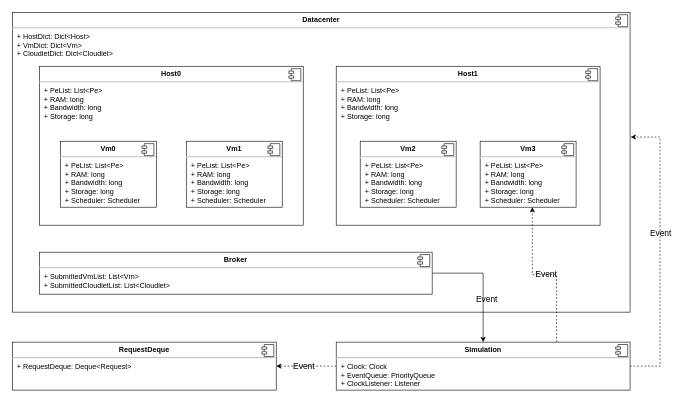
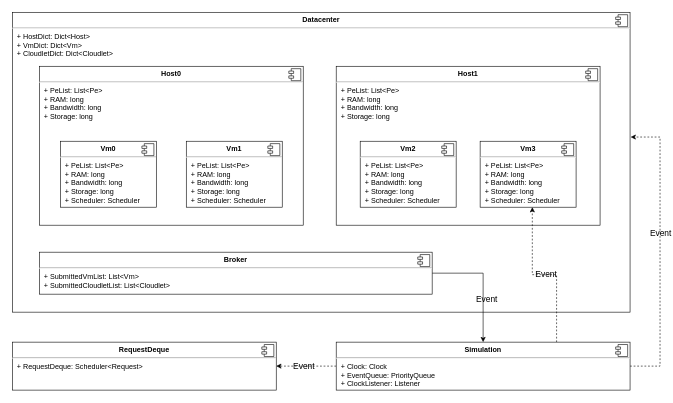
  <mxCell id="0" />
  <mxCell id="1" parent="0" />
  <mxCell id="2" value="&lt;p style=&quot;margin:0px;margin-top:6px;text-align:center;&quot;&gt;&lt;b&gt;Datacenter&lt;/b&gt;&lt;/p&gt;&lt;hr&gt;&lt;p style=&quot;margin:0px;margin-left:8px;&quot;&gt;+ HostDict: Dict&amp;lt;Host&amp;gt;&lt;br&gt;+ VmDict: Dict&amp;lt;Vm&amp;gt;&lt;/p&gt;&lt;p style=&quot;margin:0px;margin-left:8px;&quot;&gt;+ CloudletDict: Dict&amp;lt;Cloudlet&amp;gt;&lt;/p&gt;&lt;p style=&quot;margin:0px;margin-left:8px;&quot;&gt;&lt;br&gt;&lt;/p&gt;" style="align=left;overflow=fill;html=1;dropTarget=0;whiteSpace=wrap;labelBackgroundColor=none;rounded=0;" vertex="1" parent="1"><mxGeometry x="20" y="20" width="1030" height="500" as="geometry" /></mxCell>
  <mxCell id="3" value="" style="shape=component;jettyWidth=8;jettyHeight=4;labelBackgroundColor=none;rounded=0;" vertex="1" parent="2"><mxGeometry x="1" width="20" height="20" relative="1" as="geometry"><mxPoint x="-24" y="4" as="offset" /></mxGeometry></mxCell>
  <mxCell id="4" value="&lt;p style=&quot;margin:0px;margin-top:6px;text-align:center;&quot;&gt;&lt;b&gt;Host0&lt;/b&gt;&lt;/p&gt;&lt;hr&gt;&lt;p style=&quot;margin:0px;margin-left:8px;&quot;&gt;+ PeList: List&amp;lt;Pe&amp;gt;&lt;br&gt;+ RAM: long&lt;/p&gt;&lt;p style=&quot;margin:0px;margin-left:8px;&quot;&gt;+ Bandwidth: long&lt;/p&gt;&lt;p style=&quot;margin:0px;margin-left:8px;&quot;&gt;+ Storage: long&lt;/p&gt;" style="align=left;overflow=fill;html=1;dropTarget=0;whiteSpace=wrap;labelBackgroundColor=none;rounded=0;" parent="1" vertex="1"><mxGeometry x="65" y="110" width="440" height="265" as="geometry" /></mxCell>
  <mxCell id="5" value="" style="shape=component;jettyWidth=8;jettyHeight=4;labelBackgroundColor=none;rounded=0;" parent="4" vertex="1"><mxGeometry x="1" width="20" height="20" relative="1" as="geometry"><mxPoint x="-24" y="4" as="offset" /></mxGeometry></mxCell>
  <mxCell id="6" value="&lt;p style=&quot;margin:0px;margin-top:6px;text-align:center;&quot;&gt;&lt;b&gt;Vm0&lt;/b&gt;&lt;/p&gt;&lt;hr&gt;&lt;p style=&quot;margin:0px;margin-left:8px;&quot;&gt;+ PeList: List&amp;lt;Pe&amp;gt;&lt;br&gt;+ RAM: long&lt;/p&gt;&lt;p style=&quot;margin:0px;margin-left:8px;&quot;&gt;+ Bandwidth: long&lt;/p&gt;&lt;p style=&quot;margin:0px;margin-left:8px;&quot;&gt;+ Storage: long&lt;/p&gt;&lt;p style=&quot;margin:0px;margin-left:8px;&quot;&gt;+ Scheduler: Scheduler&lt;/p&gt;" style="align=left;overflow=fill;html=1;dropTarget=0;whiteSpace=wrap;labelBackgroundColor=none;rounded=0;" parent="1" vertex="1"><mxGeometry x="100" y="235" width="160" height="110" as="geometry" /></mxCell>
  <mxCell id="7" value="" style="shape=component;jettyWidth=8;jettyHeight=4;labelBackgroundColor=none;rounded=0;" parent="6" vertex="1"><mxGeometry x="1" width="20" height="20" relative="1" as="geometry"><mxPoint x="-24" y="4" as="offset" /></mxGeometry></mxCell>
  <mxCell id="8" value="&lt;p style=&quot;margin:0px;margin-top:6px;text-align:center;&quot;&gt;&lt;b&gt;Vm1&lt;/b&gt;&lt;/p&gt;&lt;hr&gt;&lt;p style=&quot;margin:0px;margin-left:8px;&quot;&gt;+ PeList: List&amp;lt;Pe&amp;gt;&lt;br&gt;+ RAM: long&lt;/p&gt;&lt;p style=&quot;margin:0px;margin-left:8px;&quot;&gt;+ Bandwidth: long&lt;/p&gt;&lt;p style=&quot;margin:0px;margin-left:8px;&quot;&gt;+ Storage: long&lt;/p&gt;&lt;p style=&quot;margin:0px;margin-left:8px;&quot;&gt;+ Scheduler: Scheduler&lt;/p&gt;" style="align=left;overflow=fill;html=1;dropTarget=0;whiteSpace=wrap;labelBackgroundColor=none;rounded=0;" parent="1" vertex="1"><mxGeometry x="310" y="235" width="160" height="110" as="geometry" /></mxCell>
  <mxCell id="9" value="" style="shape=component;jettyWidth=8;jettyHeight=4;labelBackgroundColor=none;rounded=0;" parent="8" vertex="1"><mxGeometry x="1" width="20" height="20" relative="1" as="geometry"><mxPoint x="-24" y="4" as="offset" /></mxGeometry></mxCell>
  <mxCell id="10" style="edgeStyle=orthogonalEdgeStyle;rounded=0;orthogonalLoop=1;jettySize=auto;html=1;exitX=1;exitY=0.5;exitDx=0;exitDy=0;labelBackgroundColor=none;fontColor=default;" edge="1" parent="1" source="12" target="28"><mxGeometry relative="1" as="geometry" /></mxCell>
  <mxCell id="11" value="Event" style="edgeLabel;html=1;align=center;verticalAlign=middle;resizable=0;points=[];fontSize=14;labelBackgroundColor=none;rounded=0;" vertex="1" connectable="0" parent="10"><mxGeometry x="0.28" y="5" relative="1" as="geometry"><mxPoint as="offset" /></mxGeometry></mxCell>
  <mxCell id="12" value="&lt;p style=&quot;margin:0px;margin-top:6px;text-align:center;&quot;&gt;&lt;b&gt;Broker&lt;/b&gt;&lt;/p&gt;&lt;hr&gt;&lt;p style=&quot;margin:0px;margin-left:8px;&quot;&gt;+ SubmittedVmList: List&amp;lt;Vm&amp;gt;&lt;br&gt;+ SubmittedCloudletList: List&amp;lt;Cloudlet&amp;gt;&amp;nbsp;&lt;/p&gt;" style="align=left;overflow=fill;html=1;dropTarget=0;whiteSpace=wrap;labelBackgroundColor=none;rounded=0;" parent="1" vertex="1"><mxGeometry x="65" y="420" width="655" height="70" as="geometry" /></mxCell>
  <mxCell id="13" value="" style="shape=component;jettyWidth=8;jettyHeight=4;labelBackgroundColor=none;rounded=0;" parent="12" vertex="1"><mxGeometry x="1" width="20" height="20" relative="1" as="geometry"><mxPoint x="-24" y="4" as="offset" /></mxGeometry></mxCell>
  <mxCell id="14" value="&lt;p style=&quot;margin:0px;margin-top:6px;text-align:center;&quot;&gt;&lt;b&gt;Host1&lt;/b&gt;&lt;/p&gt;&lt;hr&gt;&lt;p style=&quot;margin:0px;margin-left:8px;&quot;&gt;+ PeList: List&amp;lt;Pe&amp;gt;&lt;br&gt;+ RAM: long&lt;/p&gt;&lt;p style=&quot;margin:0px;margin-left:8px;&quot;&gt;+ Bandwidth: long&lt;/p&gt;&lt;p style=&quot;margin:0px;margin-left:8px;&quot;&gt;+ Storage: long&lt;/p&gt;" style="align=left;overflow=fill;html=1;dropTarget=0;whiteSpace=wrap;labelBackgroundColor=none;rounded=0;" parent="1" vertex="1"><mxGeometry x="560" y="110" width="440" height="265" as="geometry" /></mxCell>
  <mxCell id="15" value="" style="shape=component;jettyWidth=8;jettyHeight=4;labelBackgroundColor=none;rounded=0;" parent="14" vertex="1"><mxGeometry x="1" width="20" height="20" relative="1" as="geometry"><mxPoint x="-24" y="4" as="offset" /></mxGeometry></mxCell>
  <mxCell id="16" value="&lt;p style=&quot;margin:0px;margin-top:6px;text-align:center;&quot;&gt;&lt;b&gt;Vm2&lt;/b&gt;&lt;/p&gt;&lt;hr&gt;&lt;p style=&quot;margin:0px;margin-left:8px;&quot;&gt;+ PeList: List&amp;lt;Pe&amp;gt;&lt;br&gt;+ RAM: long&lt;/p&gt;&lt;p style=&quot;margin:0px;margin-left:8px;&quot;&gt;+ Bandwidth: long&lt;/p&gt;&lt;p style=&quot;margin:0px;margin-left:8px;&quot;&gt;+ Storage: long&lt;/p&gt;&lt;p style=&quot;margin:0px;margin-left:8px;&quot;&gt;+ Scheduler: Scheduler&lt;/p&gt;" style="align=left;overflow=fill;html=1;dropTarget=0;whiteSpace=wrap;labelBackgroundColor=none;rounded=0;" parent="1" vertex="1"><mxGeometry x="600" y="235" width="160" height="110" as="geometry" /></mxCell>
  <mxCell id="17" value="" style="shape=component;jettyWidth=8;jettyHeight=4;labelBackgroundColor=none;rounded=0;" parent="16" vertex="1"><mxGeometry x="1" width="20" height="20" relative="1" as="geometry"><mxPoint x="-24" y="4" as="offset" /></mxGeometry></mxCell>
  <mxCell id="18" value="&lt;p style=&quot;margin:0px;margin-top:6px;text-align:center;&quot;&gt;&lt;b&gt;Vm3&lt;/b&gt;&lt;/p&gt;&lt;hr&gt;&lt;p style=&quot;margin:0px;margin-left:8px;&quot;&gt;+ PeList: List&amp;lt;Pe&amp;gt;&lt;br&gt;+ RAM: long&lt;/p&gt;&lt;p style=&quot;margin:0px;margin-left:8px;&quot;&gt;+ Bandwidth: long&lt;/p&gt;&lt;p style=&quot;margin:0px;margin-left:8px;&quot;&gt;+ Storage: long&lt;/p&gt;&lt;p style=&quot;margin:0px;margin-left:8px;&quot;&gt;+ Scheduler: Scheduler&lt;/p&gt;" style="align=left;overflow=fill;html=1;dropTarget=0;whiteSpace=wrap;labelBackgroundColor=none;rounded=0;" parent="1" vertex="1"><mxGeometry x="800" y="235" width="160" height="110" as="geometry" /></mxCell>
  <mxCell id="19" value="" style="shape=component;jettyWidth=8;jettyHeight=4;labelBackgroundColor=none;rounded=0;" parent="18" vertex="1"><mxGeometry x="1" width="20" height="20" relative="1" as="geometry"><mxPoint x="-24" y="4" as="offset" /></mxGeometry></mxCell>
- <mxCell id="20" value="&lt;p style=&quot;margin:0px;margin-top:6px;text-align:center;&quot;&gt;&lt;b&gt;RequestDeque&lt;/b&gt;&lt;/p&gt;&lt;hr&gt;&lt;p style=&quot;margin:0px;margin-left:8px;&quot;&gt;+ RequestDeque: Deque&amp;lt;Request&amp;gt;&lt;br&gt;&lt;/p&gt;" style="align=left;overflow=fill;html=1;dropTarget=0;whiteSpace=wrap;labelBackgroundColor=none;rounded=0;" parent="1" vertex="1"><mxGeometry x="20" y="570" width="440" height="80" as="geometry" /></mxCell>
+ <mxCell id="20" value="&lt;p style=&quot;margin:0px;margin-top:6px;text-align:center;&quot;&gt;&lt;b&gt;RequestDeque&lt;/b&gt;&lt;/p&gt;&lt;hr&gt;&lt;p style=&quot;margin:0px;margin-left:8px;&quot;&gt;+ RequestDeque: Scheduler&amp;lt;Request&amp;gt;&lt;br&gt;&lt;/p&gt;" style="align=left;overflow=fill;html=1;dropTarget=0;whiteSpace=wrap;labelBackgroundColor=none;rounded=0;" parent="1" vertex="1"><mxGeometry x="20" y="570" width="440" height="80" as="geometry" /></mxCell>
  <mxCell id="21" value="" style="shape=component;jettyWidth=8;jettyHeight=4;labelBackgroundColor=none;rounded=0;" parent="20" vertex="1"><mxGeometry x="1" width="20" height="20" relative="1" as="geometry"><mxPoint x="-24" y="4" as="offset" /></mxGeometry></mxCell>
  <mxCell id="22" style="edgeStyle=orthogonalEdgeStyle;rounded=0;orthogonalLoop=1;jettySize=auto;html=1;exitX=0.75;exitY=0;exitDx=0;exitDy=0;entryX=0.544;entryY=1;entryDx=0;entryDy=0;entryPerimeter=0;dashed=1;labelBackgroundColor=none;fontColor=default;" edge="1" parent="1" source="28" target="18"><mxGeometry relative="1" as="geometry" /></mxCell>
  <mxCell id="23" value="Event" style="edgeLabel;html=1;align=center;verticalAlign=middle;resizable=0;points=[];fontSize=14;labelBackgroundColor=none;rounded=0;" vertex="1" connectable="0" parent="22"><mxGeometry x="-0.013" y="-1" relative="1" as="geometry"><mxPoint as="offset" /></mxGeometry></mxCell>
  <mxCell id="24" style="edgeStyle=orthogonalEdgeStyle;rounded=0;orthogonalLoop=1;jettySize=auto;html=1;exitX=0;exitY=0.5;exitDx=0;exitDy=0;entryX=1;entryY=0.5;entryDx=0;entryDy=0;dashed=1;labelBackgroundColor=none;fontColor=default;" edge="1" parent="1" source="28" target="20"><mxGeometry relative="1" as="geometry" /></mxCell>
  <mxCell id="25" value="Event" style="edgeLabel;html=1;align=center;verticalAlign=middle;resizable=0;points=[];fontSize=14;labelBackgroundColor=none;rounded=0;" vertex="1" connectable="0" parent="24"><mxGeometry x="-0.16" y="-2" relative="1" as="geometry"><mxPoint x="-13" y="2" as="offset" /></mxGeometry></mxCell>
  <mxCell id="26" style="edgeStyle=orthogonalEdgeStyle;rounded=0;orthogonalLoop=1;jettySize=auto;html=1;exitX=1;exitY=0.5;exitDx=0;exitDy=0;entryX=1.001;entryY=0.416;entryDx=0;entryDy=0;entryPerimeter=0;dashed=1;labelBackgroundColor=none;fontColor=default;" edge="1" parent="1" source="28" target="2"><mxGeometry relative="1" as="geometry"><Array as="points"><mxPoint x="1100" y="610" /><mxPoint x="1100" y="228" /></Array></mxGeometry></mxCell>
  <mxCell id="27" value="Event" style="edgeLabel;html=1;align=center;verticalAlign=middle;resizable=0;points=[];fontSize=14;labelBackgroundColor=none;rounded=0;" vertex="1" connectable="0" parent="26"><mxGeometry x="0.131" y="-5" relative="1" as="geometry"><mxPoint x="-5" as="offset" /></mxGeometry></mxCell>
  <mxCell id="28" value="&lt;p style=&quot;margin:0px;margin-top:6px;text-align:center;&quot;&gt;&lt;b&gt;Simulation&lt;/b&gt;&lt;/p&gt;&lt;hr&gt;&lt;p style=&quot;margin:0px;margin-left:8px;&quot;&gt;+ Clock: Clock&lt;br&gt;&lt;/p&gt;&lt;p style=&quot;margin:0px;margin-left:8px;&quot;&gt;+ EventQueue: PriorityQueue&lt;/p&gt;&lt;p style=&quot;margin:0px;margin-left:8px;&quot;&gt;+ ClockListener: Listener&lt;/p&gt;" style="align=left;overflow=fill;html=1;dropTarget=0;whiteSpace=wrap;labelBackgroundColor=none;rounded=0;" parent="1" vertex="1"><mxGeometry x="560" y="570" width="490" height="80" as="geometry" /></mxCell>
  <mxCell id="29" value="" style="shape=component;jettyWidth=8;jettyHeight=4;labelBackgroundColor=none;rounded=0;" parent="28" vertex="1"><mxGeometry x="1" width="20" height="20" relative="1" as="geometry"><mxPoint x="-24" y="4" as="offset" /></mxGeometry></mxCell>
